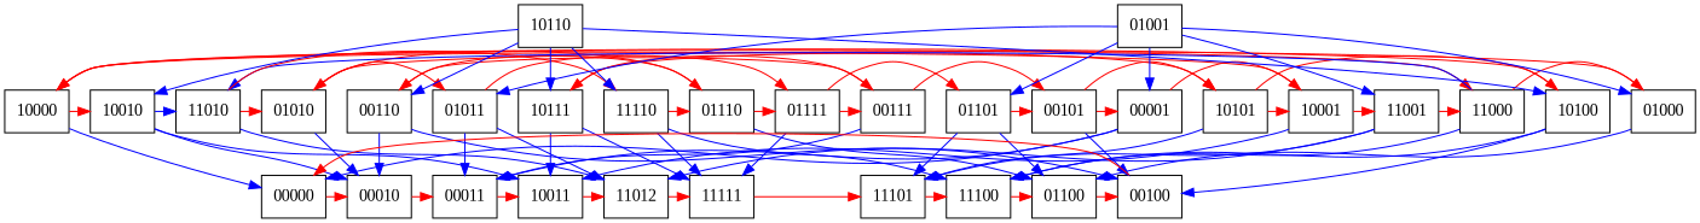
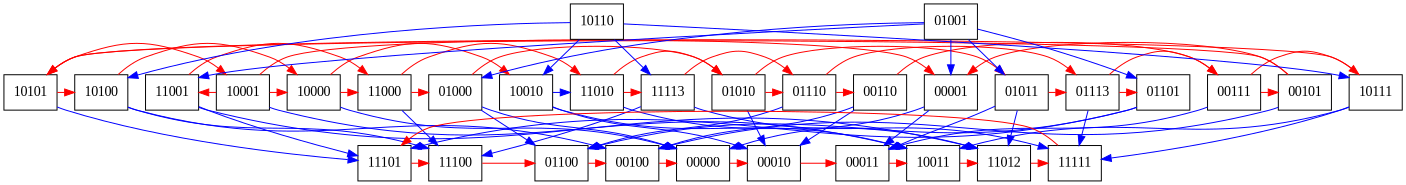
  digraph {
    fontname="Liberation Serif"
    node [fontname="Liberation Serif" shape=box]
    edge [color=blue fontname="Liberation Serif"]
    00001
    00101
    00110
    00111
    01000
    01010
    01011
    01101
    01110
-   01111
+   01111 [label=01113]
    10000
    10001
    10010
    10100
    10101
    10111
    11000
    11001
    11010
-   11110
+   11110 [label=11113]
    01001
    10110
    00000
    00010
    00011
    00100
    01100
    10011
    n29 [label=11012]
    11100
    11101
    11111
    subgraph sub_1 {
      rank=same
      00001
      00101
      00110
      00111
      01000
      01010
      01011
      01101
      01110
      01111
      10000
      10001
      10010
      10100
      10101
      10111
      11000
      11001
      11010
      11110
    }
    subgraph sub_2 {
      rank=same
      01001
      10110
    }
    subgraph sub_3 {
      rank=same
      00000
      00010
      00011
      00100
      01100
      10011
      n29
      11100
      11101
      11111
    }
-   00001 -> 10001 [color=red]
+   10001 -> 00001 [color=red]
    00001 -> 00000
    00001 -> 00011
    00101 -> 00001 [color=red]
    00101 -> 10101 [color=red]
    00101 -> 00100
    00110 -> 00111 [color=red]
    00110 -> 00010
    00110 -> 00100
    00111 -> 00101 [color=red]
    00111 -> 10111 [color=red]
    00111 -> 00011
    01000 -> 01010 [color=red]
+   01000 -> 00000
    01000 -> 01100
    01010 -> 01011 [color=red]
    01010 -> 01110 [color=red]
    01010 -> 00010
    01011 -> 01111 [color=red]
    01011 -> 00011
    01011 -> n29
-   01101 -> 00101 [color=red]
    01101 -> 01100
    01101 -> 11101
    01110 -> 00110 [color=red]
    01110 -> 01111 [color=red]
    01110 -> 01100
    01111 -> 00111 [color=red]
    01111 -> 01101 [color=red]
    01111 -> 11111
    10000 -> 10010 [color=red]
    10000 -> 11000 [color=red]
    10000 -> 00000
    10001 -> 10000 [color=red]
    10001 -> 11001 [color=red]
    10001 -> 10011
    10010 -> 11010
    10010 -> 00010
    10010 -> 10011
    10100 -> 10000 [color=red]
    10100 -> 00100
    10100 -> 11100
    10101 -> 10001 [color=red]
    10101 -> 10100 [color=red]
    10101 -> 11101
    10111 -> 10101 [color=red]
    10111 -> 10011
    10111 -> 11111
    11000 -> 01000 [color=red]
-   11000 -> 11010
+   11000 -> 11010 [color=red]
    11000 -> 11100
    11001 -> 11000 [color=red]
    11001 -> n29
    11001 -> 11101
    11010 -> 01010 [color=red]
    11010 -> 11110 [color=red]
    11010 -> n29
    11110 -> 01110 [color=red]
    11110 -> 11100
    11110 -> 11111
    01001 -> 00001
    01001 -> 01000
    01001 -> 01011
    01001 -> 01101
    01001 -> 11001
-   10110 -> 00110
    10110 -> 10010
    10110 -> 10100
    10110 -> 10111
    10110 -> 11110
    00000 -> 00010 [color=red]
    00010 -> 00011 [color=red]
    00011 -> 10011 [color=red]
    00100 -> 00000 [color=red]
    01100 -> 00100 [color=red]
    10011 -> n29 [color=red]
    n29 -> 11111 [color=red]
    11100 -> 01100 [color=red]
    11101 -> 11100 [color=red]
    11111 -> 11101 [color=red]
  }
